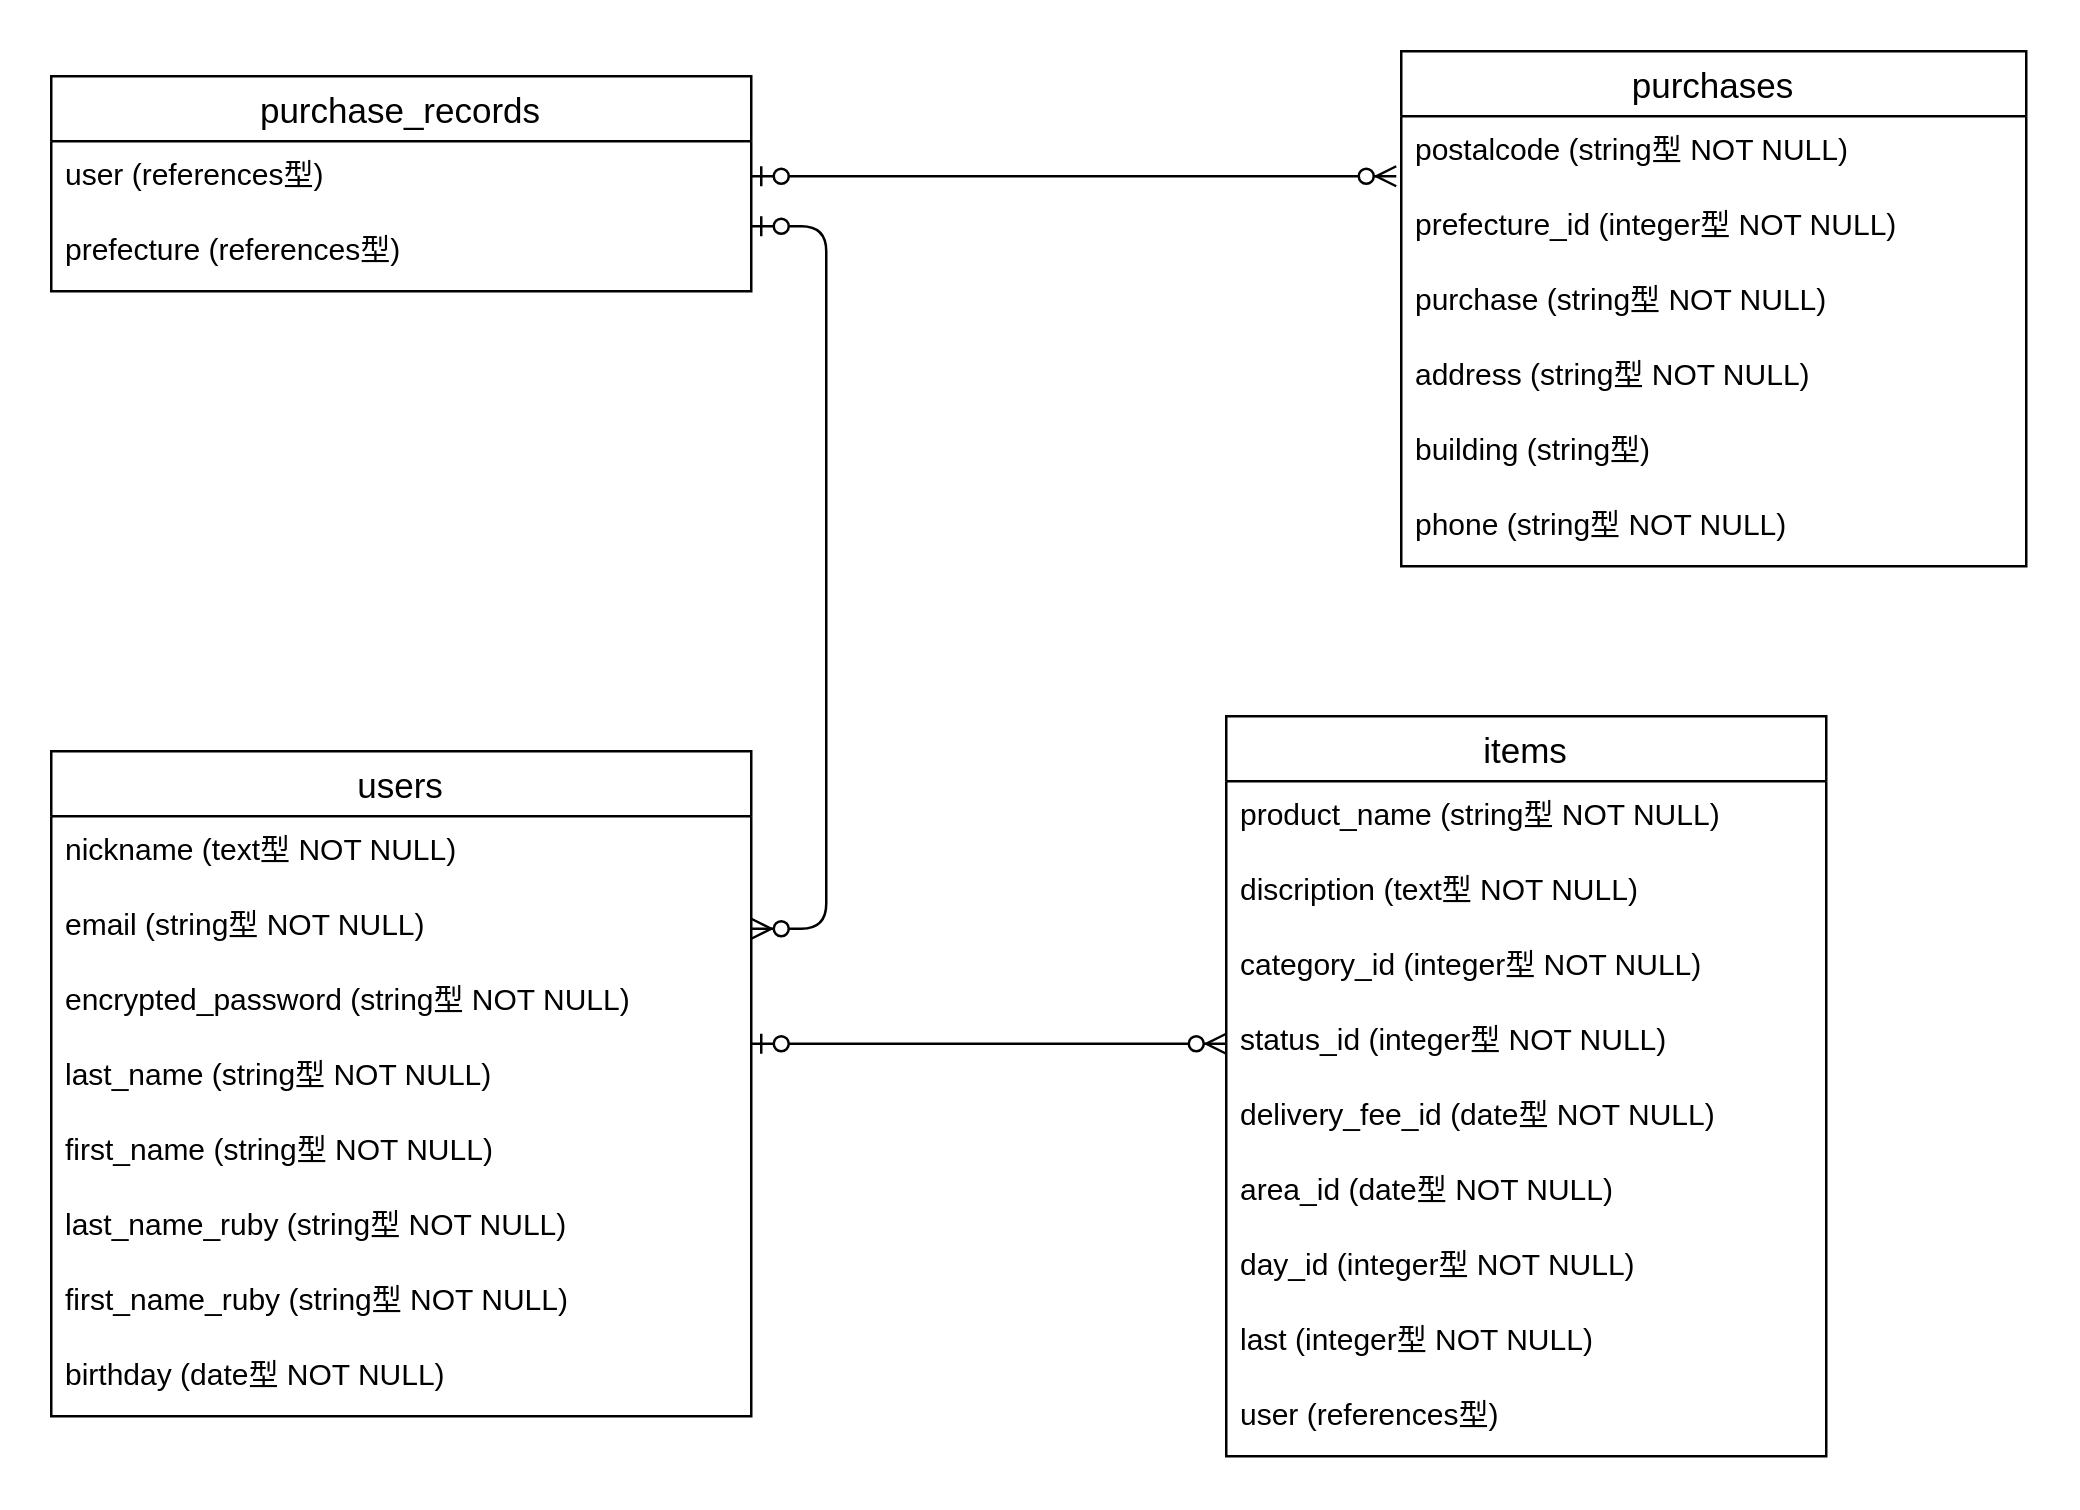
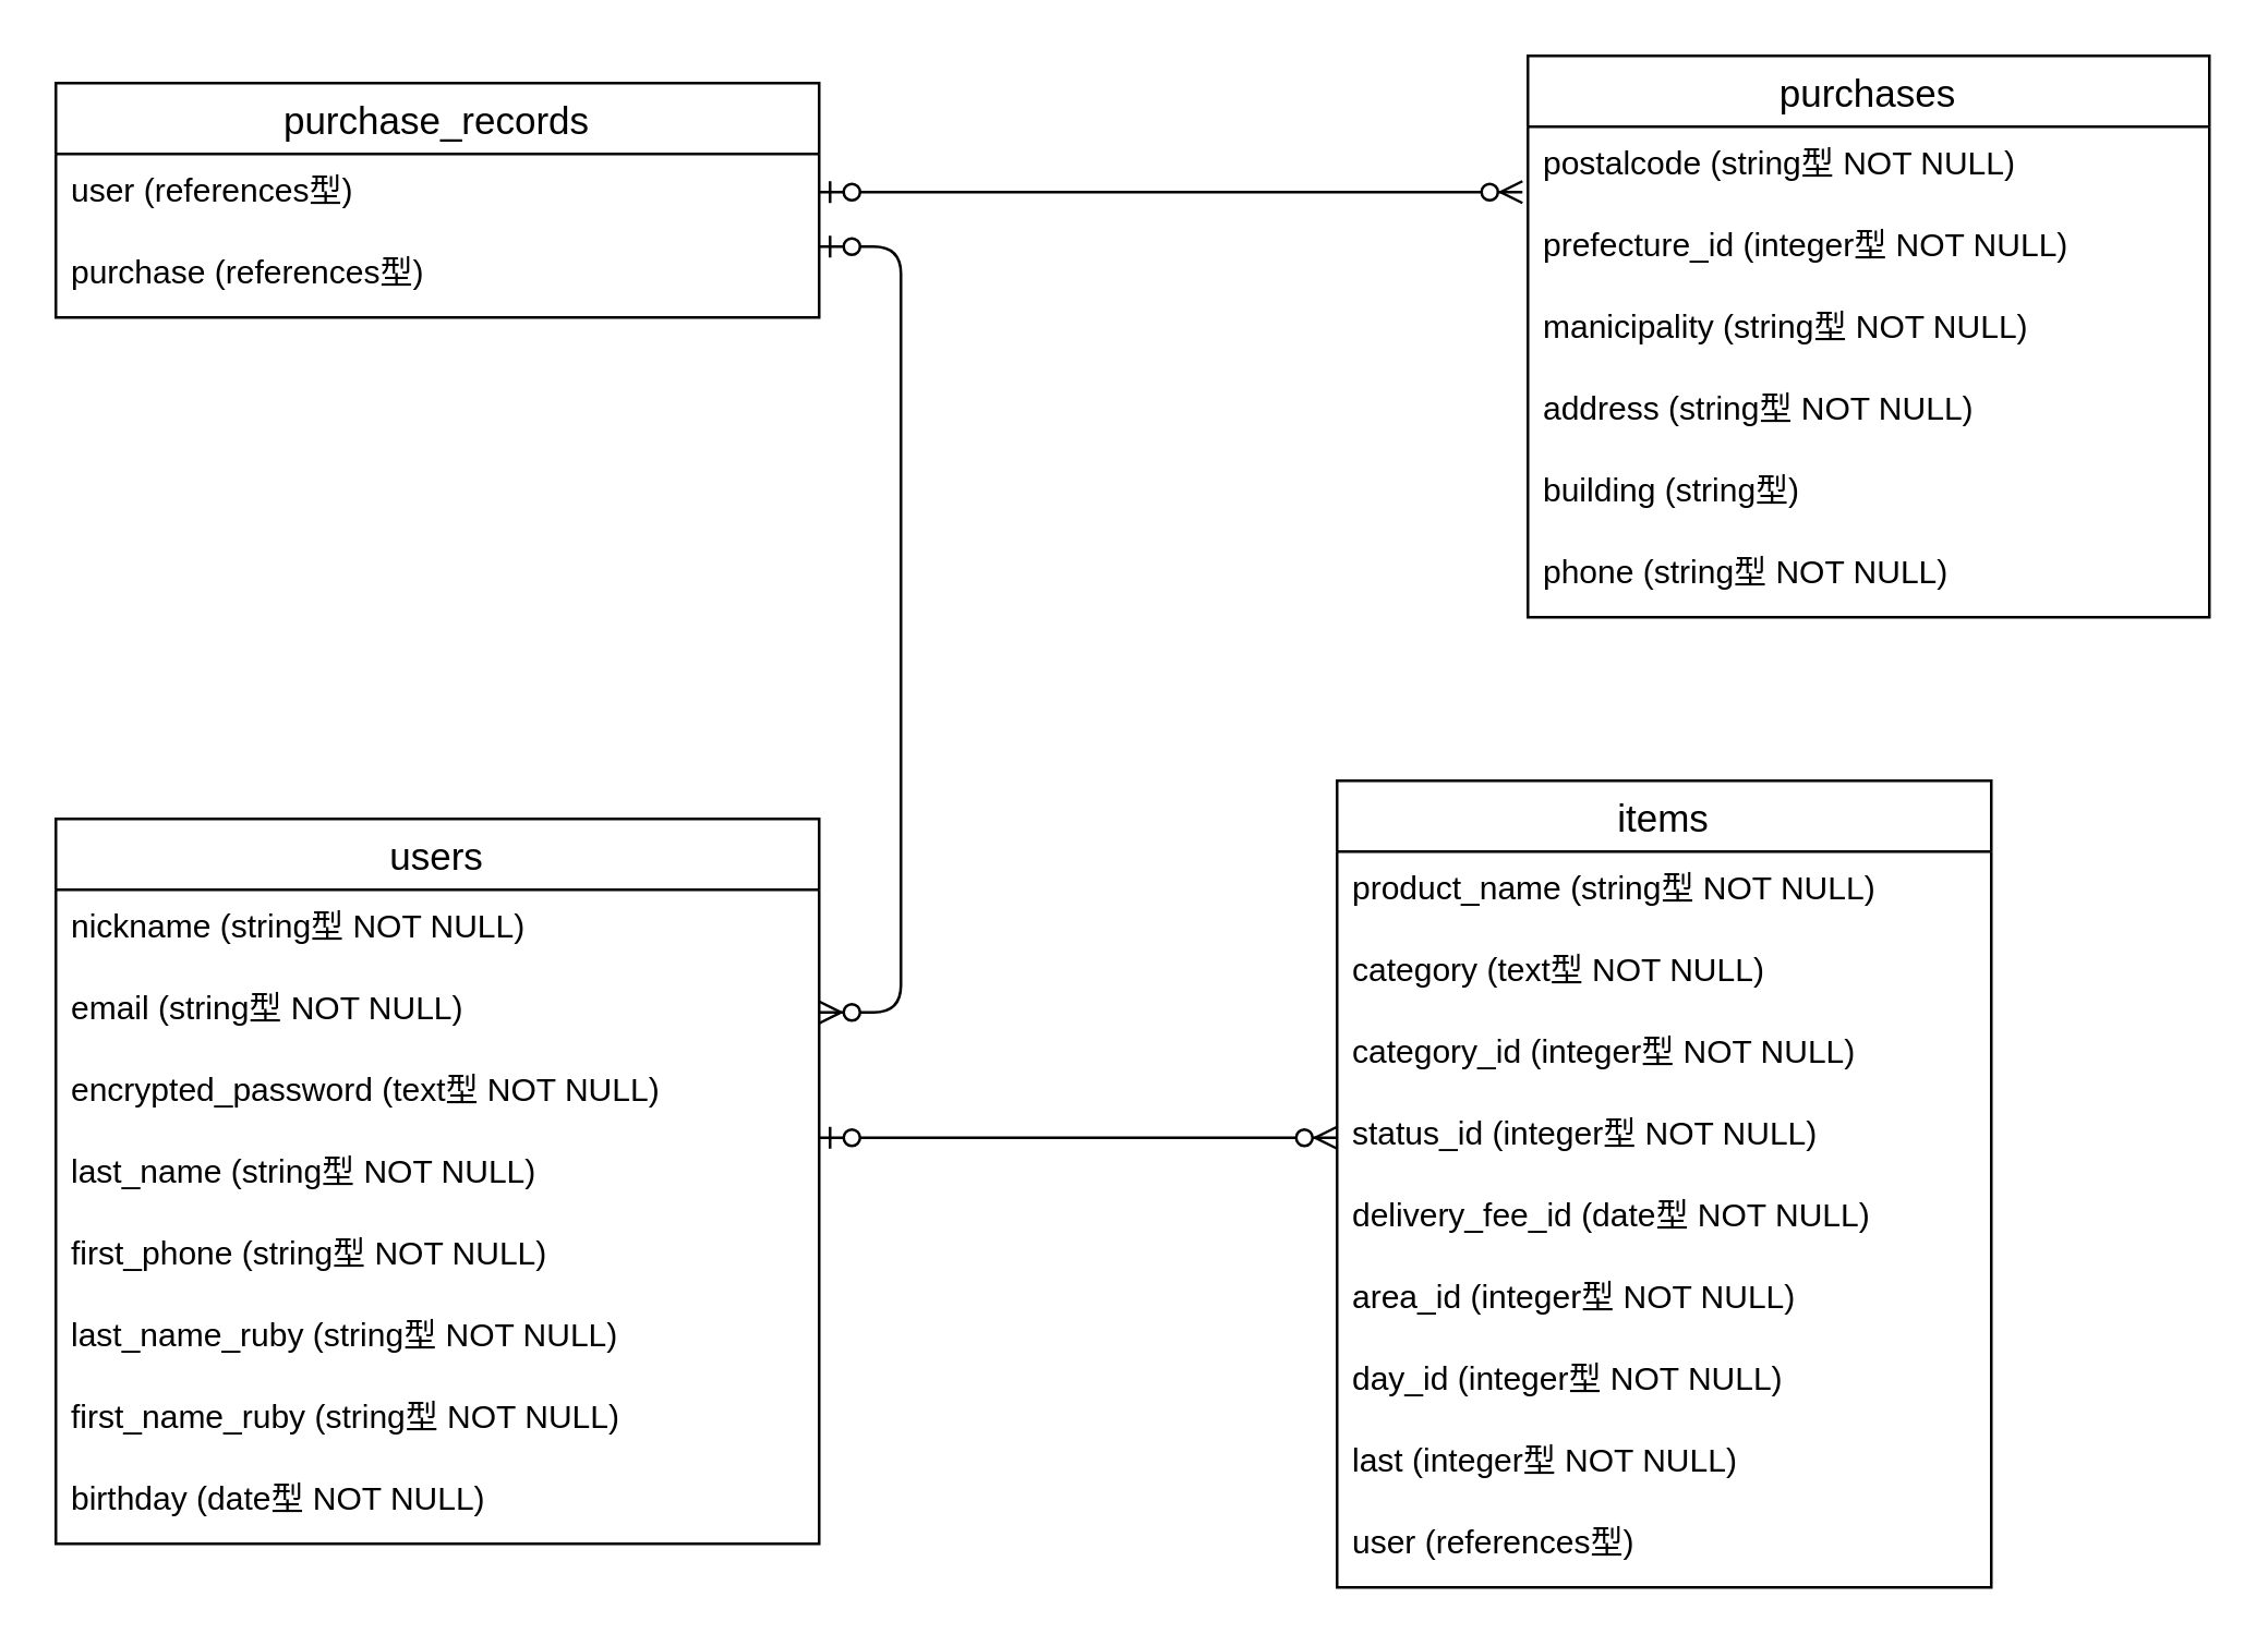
  <mxCell id="0" />
  <mxCell id="1" parent="0" />
  <mxCell id="2" value="users" style="swimlane;fontStyle=0;childLayout=stackLayout;horizontal=1;startSize=26;horizontalStack=0;resizeParent=1;resizeParentMax=0;resizeLast=0;collapsible=1;marginBottom=0;align=center;fontSize=14;" parent="1" vertex="1"><mxGeometry x="20" y="300" width="280" height="266" as="geometry"><mxRectangle x="100" y="110" width="50" height="26" as="alternateBounds" /></mxGeometry></mxCell>
- <mxCell id="3" value="nickname (text型 NOT NULL)" style="text;strokeColor=none;fillColor=none;spacingLeft=4;spacingRight=4;overflow=hidden;rotatable=0;points=[[0,0.5],[1,0.5]];portConstraint=eastwest;fontSize=12;" parent="2" vertex="1"><mxGeometry y="26" width="280" height="30" as="geometry" /></mxCell>
+ <mxCell id="3" value="nickname (string型 NOT NULL)" style="text;strokeColor=none;fillColor=none;spacingLeft=4;spacingRight=4;overflow=hidden;rotatable=0;points=[[0,0.5],[1,0.5]];portConstraint=eastwest;fontSize=12;" parent="2" vertex="1"><mxGeometry y="26" width="280" height="30" as="geometry" /></mxCell>
  <mxCell id="4" value="email (string型 NOT NULL)" style="text;strokeColor=none;fillColor=none;spacingLeft=4;spacingRight=4;overflow=hidden;rotatable=0;points=[[0,0.5],[1,0.5]];portConstraint=eastwest;fontSize=12;" parent="2" vertex="1"><mxGeometry y="56" width="280" height="30" as="geometry" /></mxCell>
- <mxCell id="5" value="encrypted_password (string型 NOT NULL)" style="text;strokeColor=none;fillColor=none;spacingLeft=4;spacingRight=4;overflow=hidden;rotatable=0;points=[[0,0.5],[1,0.5]];portConstraint=eastwest;fontSize=12;" parent="2" vertex="1"><mxGeometry y="86" width="280" height="30" as="geometry" /></mxCell>
+ <mxCell id="5" value="encrypted_password (text型 NOT NULL)" style="text;strokeColor=none;fillColor=none;spacingLeft=4;spacingRight=4;overflow=hidden;rotatable=0;points=[[0,0.5],[1,0.5]];portConstraint=eastwest;fontSize=12;" parent="2" vertex="1"><mxGeometry y="86" width="280" height="30" as="geometry" /></mxCell>
  <mxCell id="6" value="last_name (string型 NOT NULL)" style="text;strokeColor=none;fillColor=none;spacingLeft=4;spacingRight=4;overflow=hidden;rotatable=0;points=[[0,0.5],[1,0.5]];portConstraint=eastwest;fontSize=12;" parent="2" vertex="1"><mxGeometry y="116" width="280" height="30" as="geometry" /></mxCell>
- <mxCell id="7" value="first_name (string型 NOT NULL)" style="text;strokeColor=none;fillColor=none;spacingLeft=4;spacingRight=4;overflow=hidden;rotatable=0;points=[[0,0.5],[1,0.5]];portConstraint=eastwest;fontSize=12;" parent="2" vertex="1"><mxGeometry y="146" width="280" height="30" as="geometry" /></mxCell>
+ <mxCell id="7" value="first_phone (string型 NOT NULL)" style="text;strokeColor=none;fillColor=none;spacingLeft=4;spacingRight=4;overflow=hidden;rotatable=0;points=[[0,0.5],[1,0.5]];portConstraint=eastwest;fontSize=12;" parent="2" vertex="1"><mxGeometry y="146" width="280" height="30" as="geometry" /></mxCell>
  <mxCell id="8" value="last_name_ruby (string型 NOT NULL)" style="text;strokeColor=none;fillColor=none;spacingLeft=4;spacingRight=4;overflow=hidden;rotatable=0;points=[[0,0.5],[1,0.5]];portConstraint=eastwest;fontSize=12;" parent="2" vertex="1"><mxGeometry y="176" width="280" height="30" as="geometry" /></mxCell>
  <mxCell id="9" value="first_name_ruby (string型 NOT NULL)" style="text;strokeColor=none;fillColor=none;spacingLeft=4;spacingRight=4;overflow=hidden;rotatable=0;points=[[0,0.5],[1,0.5]];portConstraint=eastwest;fontSize=12;" parent="2" vertex="1"><mxGeometry y="206" width="280" height="30" as="geometry" /></mxCell>
  <mxCell id="10" value="birthday (date型 NOT NULL)" style="text;strokeColor=none;fillColor=none;spacingLeft=4;spacingRight=4;overflow=hidden;rotatable=0;points=[[0,0.5],[1,0.5]];portConstraint=eastwest;fontSize=12;" parent="2" vertex="1"><mxGeometry y="236" width="280" height="30" as="geometry" /></mxCell>
  <mxCell id="11" value="items" style="swimlane;fontStyle=0;childLayout=stackLayout;horizontal=1;startSize=26;horizontalStack=0;resizeParent=1;resizeParentMax=0;resizeLast=0;collapsible=1;marginBottom=0;align=center;fontSize=14;" parent="1" vertex="1"><mxGeometry x="490" y="286" width="240" height="296" as="geometry" /></mxCell>
  <mxCell id="12" value="product_name (string型 NOT NULL)" style="text;strokeColor=none;fillColor=none;spacingLeft=4;spacingRight=4;overflow=hidden;rotatable=0;points=[[0,0.5],[1,0.5]];portConstraint=eastwest;fontSize=12;" parent="11" vertex="1"><mxGeometry y="26" width="240" height="30" as="geometry" /></mxCell>
- <mxCell id="13" value="discription (text型 NOT NULL)" style="text;strokeColor=none;fillColor=none;spacingLeft=4;spacingRight=4;overflow=hidden;rotatable=0;points=[[0,0.5],[1,0.5]];portConstraint=eastwest;fontSize=12;" parent="11" vertex="1"><mxGeometry y="56" width="240" height="30" as="geometry" /></mxCell>
+ <mxCell id="13" value="category (text型 NOT NULL)" style="text;strokeColor=none;fillColor=none;spacingLeft=4;spacingRight=4;overflow=hidden;rotatable=0;points=[[0,0.5],[1,0.5]];portConstraint=eastwest;fontSize=12;" parent="11" vertex="1"><mxGeometry y="56" width="240" height="30" as="geometry" /></mxCell>
  <mxCell id="14" value="category_id (integer型 NOT NULL)" style="text;strokeColor=none;fillColor=none;spacingLeft=4;spacingRight=4;overflow=hidden;rotatable=0;points=[[0,0.5],[1,0.5]];portConstraint=eastwest;fontSize=12;" parent="11" vertex="1"><mxGeometry y="86" width="240" height="30" as="geometry" /></mxCell>
  <mxCell id="15" value="status_id (integer型 NOT NULL)" style="text;strokeColor=none;fillColor=none;spacingLeft=4;spacingRight=4;overflow=hidden;rotatable=0;points=[[0,0.5],[1,0.5]];portConstraint=eastwest;fontSize=12;" parent="11" vertex="1"><mxGeometry y="116" width="240" height="30" as="geometry" /></mxCell>
  <mxCell id="16" value="delivery_fee_id (date型 NOT NULL)" style="text;strokeColor=none;fillColor=none;spacingLeft=4;spacingRight=4;overflow=hidden;rotatable=0;points=[[0,0.5],[1,0.5]];portConstraint=eastwest;fontSize=12;" parent="11" vertex="1"><mxGeometry y="146" width="240" height="30" as="geometry" /></mxCell>
- <mxCell id="17" value="area_id (date型 NOT NULL)" style="text;strokeColor=none;fillColor=none;spacingLeft=4;spacingRight=4;overflow=hidden;rotatable=0;points=[[0,0.5],[1,0.5]];portConstraint=eastwest;fontSize=12;" parent="11" vertex="1"><mxGeometry y="176" width="240" height="30" as="geometry" /></mxCell>
+ <mxCell id="17" value="area_id (integer型 NOT NULL)" style="text;strokeColor=none;fillColor=none;spacingLeft=4;spacingRight=4;overflow=hidden;rotatable=0;points=[[0,0.5],[1,0.5]];portConstraint=eastwest;fontSize=12;" parent="11" vertex="1"><mxGeometry y="176" width="240" height="30" as="geometry" /></mxCell>
  <mxCell id="18" value="day_id (integer型 NOT NULL)" style="text;strokeColor=none;fillColor=none;spacingLeft=4;spacingRight=4;overflow=hidden;rotatable=0;points=[[0,0.5],[1,0.5]];portConstraint=eastwest;fontSize=12;" parent="11" vertex="1"><mxGeometry y="206" width="240" height="30" as="geometry" /></mxCell>
  <mxCell id="19" value="last (integer型 NOT NULL)" style="text;strokeColor=none;fillColor=none;spacingLeft=4;spacingRight=4;overflow=hidden;rotatable=0;points=[[0,0.5],[1,0.5]];portConstraint=eastwest;fontSize=12;" parent="11" vertex="1"><mxGeometry y="236" width="240" height="30" as="geometry" /></mxCell>
  <mxCell id="20" value="user (references型)" style="text;strokeColor=none;fillColor=none;spacingLeft=4;spacingRight=4;overflow=hidden;rotatable=0;points=[[0,0.5],[1,0.5]];portConstraint=eastwest;fontSize=12;" vertex="1" parent="11"><mxGeometry y="266" width="240" height="30" as="geometry" /></mxCell>
  <mxCell id="21" value="purchases" style="swimlane;fontStyle=0;childLayout=stackLayout;horizontal=1;startSize=26;horizontalStack=0;resizeParent=1;resizeParentMax=0;resizeLast=0;collapsible=1;marginBottom=0;align=center;fontSize=14;" parent="1" vertex="1"><mxGeometry x="560" y="20" width="250" height="206" as="geometry" /></mxCell>
  <mxCell id="22" value="postalcode (string型 NOT NULL)" style="text;strokeColor=none;fillColor=none;spacingLeft=4;spacingRight=4;overflow=hidden;rotatable=0;points=[[0,0.5],[1,0.5]];portConstraint=eastwest;fontSize=12;" parent="21" vertex="1"><mxGeometry y="26" width="250" height="30" as="geometry" /></mxCell>
  <mxCell id="23" value="prefecture_id (integer型 NOT NULL)" style="text;strokeColor=none;fillColor=none;spacingLeft=4;spacingRight=4;overflow=hidden;rotatable=0;points=[[0,0.5],[1,0.5]];portConstraint=eastwest;fontSize=12;" parent="21" vertex="1"><mxGeometry y="56" width="250" height="30" as="geometry" /></mxCell>
- <mxCell id="24" value="purchase (string型 NOT NULL)" style="text;strokeColor=none;fillColor=none;spacingLeft=4;spacingRight=4;overflow=hidden;rotatable=0;points=[[0,0.5],[1,0.5]];portConstraint=eastwest;fontSize=12;" parent="21" vertex="1"><mxGeometry y="86" width="250" height="30" as="geometry" /></mxCell>
+ <mxCell id="24" value="manicipality (string型 NOT NULL)" style="text;strokeColor=none;fillColor=none;spacingLeft=4;spacingRight=4;overflow=hidden;rotatable=0;points=[[0,0.5],[1,0.5]];portConstraint=eastwest;fontSize=12;" parent="21" vertex="1"><mxGeometry y="86" width="250" height="30" as="geometry" /></mxCell>
  <mxCell id="25" value="address (string型 NOT NULL)" style="text;strokeColor=none;fillColor=none;spacingLeft=4;spacingRight=4;overflow=hidden;rotatable=0;points=[[0,0.5],[1,0.5]];portConstraint=eastwest;fontSize=12;" parent="21" vertex="1"><mxGeometry y="116" width="250" height="30" as="geometry" /></mxCell>
  <mxCell id="26" value="building (string型)" style="text;strokeColor=none;fillColor=none;spacingLeft=4;spacingRight=4;overflow=hidden;rotatable=0;points=[[0,0.5],[1,0.5]];portConstraint=eastwest;fontSize=12;" parent="21" vertex="1"><mxGeometry y="146" width="250" height="30" as="geometry" /></mxCell>
  <mxCell id="27" value="phone (string型 NOT NULL)" style="text;strokeColor=none;fillColor=none;spacingLeft=4;spacingRight=4;overflow=hidden;rotatable=0;points=[[0,0.5],[1,0.5]];portConstraint=eastwest;fontSize=12;" parent="21" vertex="1"><mxGeometry y="176" width="250" height="30" as="geometry" /></mxCell>
  <mxCell id="28" value="purchase_records" style="swimlane;fontStyle=0;childLayout=stackLayout;horizontal=1;startSize=26;horizontalStack=0;resizeParent=1;resizeParentMax=0;resizeLast=0;collapsible=1;marginBottom=0;align=center;fontSize=14;" parent="1" vertex="1"><mxGeometry x="20" y="30" width="280" height="86" as="geometry" /></mxCell>
  <mxCell id="29" value="user (references型)" style="text;strokeColor=none;fillColor=none;spacingLeft=4;spacingRight=4;overflow=hidden;rotatable=0;points=[[0,0.5],[1,0.5]];portConstraint=eastwest;fontSize=12;" parent="28" vertex="1"><mxGeometry y="26" width="280" height="30" as="geometry" /></mxCell>
- <mxCell id="30" value="prefecture (references型)" style="text;strokeColor=none;fillColor=none;spacingLeft=4;spacingRight=4;overflow=hidden;rotatable=0;points=[[0,0.5],[1,0.5]];portConstraint=eastwest;fontSize=12;" parent="28" vertex="1"><mxGeometry y="56" width="280" height="30" as="geometry" /></mxCell>
+ <mxCell id="30" value="purchase (references型)" style="text;strokeColor=none;fillColor=none;spacingLeft=4;spacingRight=4;overflow=hidden;rotatable=0;points=[[0,0.5],[1,0.5]];portConstraint=eastwest;fontSize=12;" parent="28" vertex="1"><mxGeometry y="56" width="280" height="30" as="geometry" /></mxCell>
  <mxCell id="31" value="" style="edgeStyle=entityRelationEdgeStyle;fontSize=12;html=1;endArrow=ERzeroToMany;startArrow=ERzeroToOne;entryX=0;entryY=0.5;entryDx=0;entryDy=0;" parent="1" target="15" edge="1"><mxGeometry width="100" height="100" relative="1" as="geometry"><mxPoint x="300" y="417" as="sourcePoint" /><mxPoint x="400" y="320" as="targetPoint" /></mxGeometry></mxCell>
  <mxCell id="32" value="" style="edgeStyle=entityRelationEdgeStyle;fontSize=12;html=1;endArrow=ERzeroToMany;startArrow=ERzeroToOne;entryX=1;entryY=0.5;entryDx=0;entryDy=0;" parent="1" target="4" edge="1"><mxGeometry width="100" height="100" relative="1" as="geometry"><mxPoint x="300" y="90" as="sourcePoint" /><mxPoint x="490" y="90" as="targetPoint" /></mxGeometry></mxCell>
  <mxCell id="33" value="" style="edgeStyle=entityRelationEdgeStyle;fontSize=12;html=1;endArrow=ERzeroToMany;startArrow=ERzeroToOne;entryX=-0.008;entryY=0.8;entryDx=0;entryDy=0;entryPerimeter=0;" parent="1" target="22" edge="1"><mxGeometry width="100" height="100" relative="1" as="geometry"><mxPoint x="300" y="70" as="sourcePoint" /><mxPoint x="490" y="70" as="targetPoint" /></mxGeometry></mxCell>
